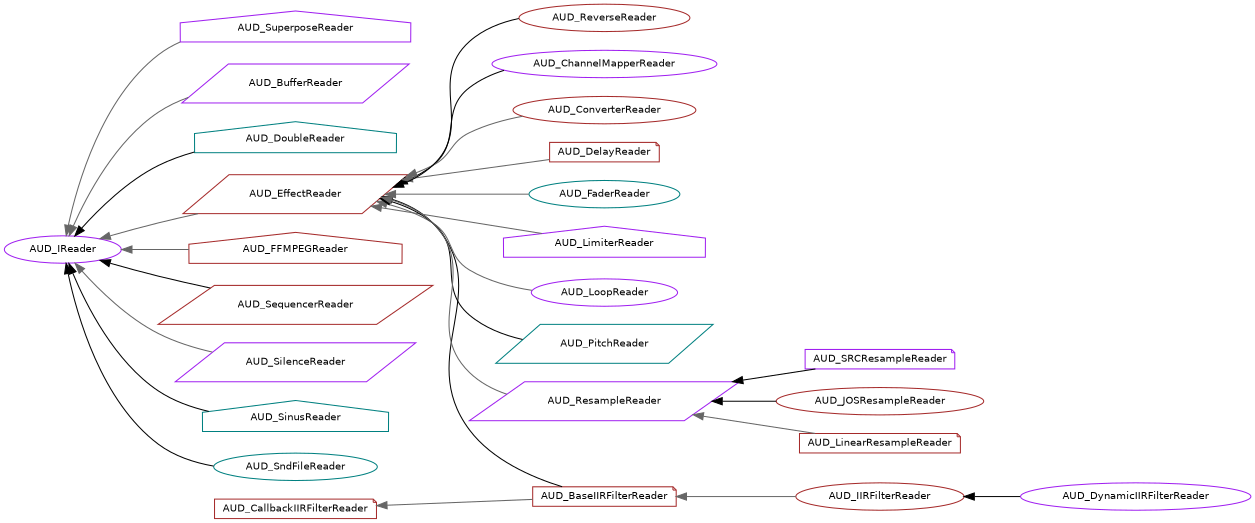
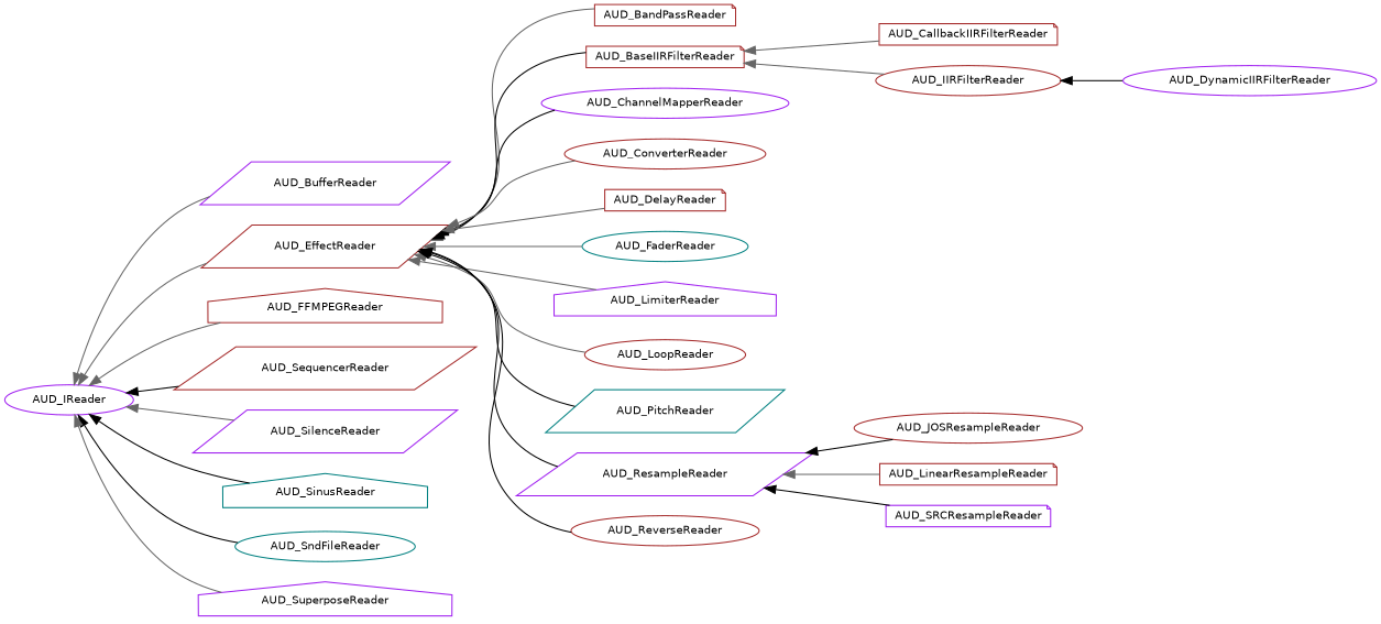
  digraph {
    rankdir=LR
    node [color=brown fillcolor=white fontname=Helvetica fontsize=10 shape=ellipse style=filled]
    edge [color=gray40 dir=back fontname=Helvetica fontsize=10 labelfontname=Helvetica labelfontsize=10 style=solid]
    n1 [color=purple height=0.2 label=AUD_IReader width=0.4]
    n2 [color=purple height=0.2 label=AUD_BufferReader shape=parallelogram width=0.4]
-   n3 [color=teal height=0.2 label=AUD_DoubleReader shape=house width=0.4]
    n4 [height=0.2 label=AUD_EffectReader shape=parallelogram width=0.4]
    n5 [height=0.2 label=AUD_FFMPEGReader shape=house width=0.4]
    n6 [height=0.2 label=AUD_SequencerReader shape=parallelogram width=0.4]
    n7 [color=purple height=0.2 label=AUD_SilenceReader shape=parallelogram width=0.4]
    n8 [color=teal height=0.2 label=AUD_SinusReader shape=house width=0.4]
    n9 [color=teal height=0.2 label=AUD_SndFileReader width=0.4]
    n10 [color=purple height=0.2 label=AUD_SuperposeReader shape=house width=0.4]
+   n11 [height=0.2 label=AUD_BandPassReader shape=note width=0.4]
    n12 [height=0.2 label=AUD_BaseIIRFilterReader shape=note width=0.4]
    n13 [color=purple height=0.2 label=AUD_ChannelMapperReader width=0.4]
    n14 [height=0.2 label=AUD_ConverterReader width=0.4]
    n15 [height=0.2 label=AUD_DelayReader shape=note width=0.4]
    n16 [color=teal height=0.2 label=AUD_FaderReader width=0.4]
    n17 [color=purple height=0.2 label=AUD_LimiterReader shape=house width=0.4]
-   n18 [color=purple height=0.2 label=AUD_LoopReader width=0.4]
+   n18 [height=0.2 label=AUD_LoopReader width=0.4]
    n19 [color=teal height=0.2 label=AUD_PitchReader shape=parallelogram width=0.4]
    n20 [color=purple height=0.2 label=AUD_ResampleReader shape=parallelogram width=0.4]
    n21 [height=0.2 label=AUD_ReverseReader width=0.4]
    n22 [height=0.2 label=AUD_CallbackIIRFilterReader shape=note width=0.4]
    n23 [height=0.2 label=AUD_IIRFilterReader width=0.4]
    n24 [height=0.2 label=AUD_JOSResampleReader width=0.4]
    n25 [height=0.2 label=AUD_LinearResampleReader shape=note width=0.4]
    n26 [color=purple height=0.2 label=AUD_SRCResampleReader shape=note width=0.4]
    n27 [color=purple height=0.2 label=AUD_DynamicIIRFilterReader width=0.4]
    n1 -> n2
-   n1 -> n3 [color=black]
    n1 -> n4
    n1 -> n5
    n1 -> n6 [color=black]
    n1 -> n7
    n1 -> n8 [color=black]
    n1 -> n9 [color=black]
    n1 -> n10
+   n4 -> n11
    n4 -> n12 [color=black]
    n4 -> n13 [color=black]
    n4 -> n14
    n4 -> n15
    n4 -> n16
    n4 -> n17
    n4 -> n18
    n4 -> n19 [color=black]
-   n4 -> n20
+   n4 -> n20 [color=black]
    n4 -> n21 [color=black]
-   n22 -> n12
+   n12 -> n22
    n12 -> n23
    n20 -> n24 [color=black]
    n20 -> n25
    n20 -> n26 [color=black]
    n23 -> n27 [color=black]
  }
